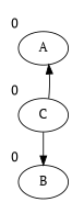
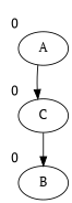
  strict digraph {
    fontname="PT Serif"
    node [fontname="PT Serif" xlabel=0]
    edge [fontname="PT Serif"]
    A
    C
    B
-   C -> A
+   A -> C
    C -> B
  }
